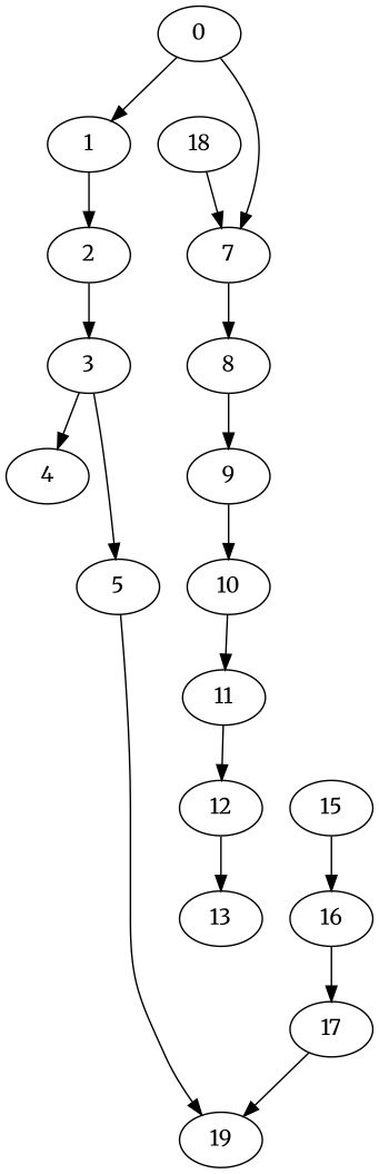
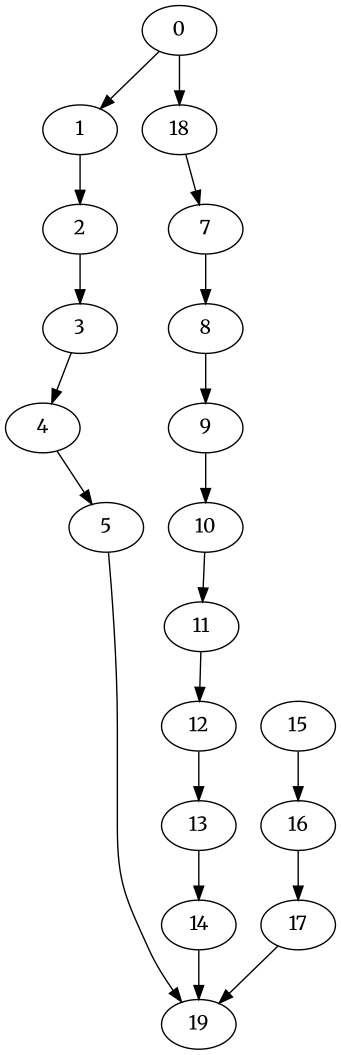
  strict digraph {
    fontname=Merriweather
    node [fontname=Merriweather]
    edge [fontname=Merriweather]
    0
    1
    18
    2
    7
    3
    8
    4
    5
    19
    9
    10
    11
    12
    13
+   14
    15
    16
    17
    0 -> 1
-   0 -> 7
+   0 -> 18
    1 -> 2
    18 -> 7
    2 -> 3
    7 -> 8
    3 -> 4
    8 -> 9
-   3 -> 5
+   4 -> 5
    5 -> 19
    9 -> 10
    10 -> 11
    11 -> 12
    12 -> 13
+   13 -> 14
+   14 -> 19
    15 -> 16
    16 -> 17
    17 -> 19
  }
